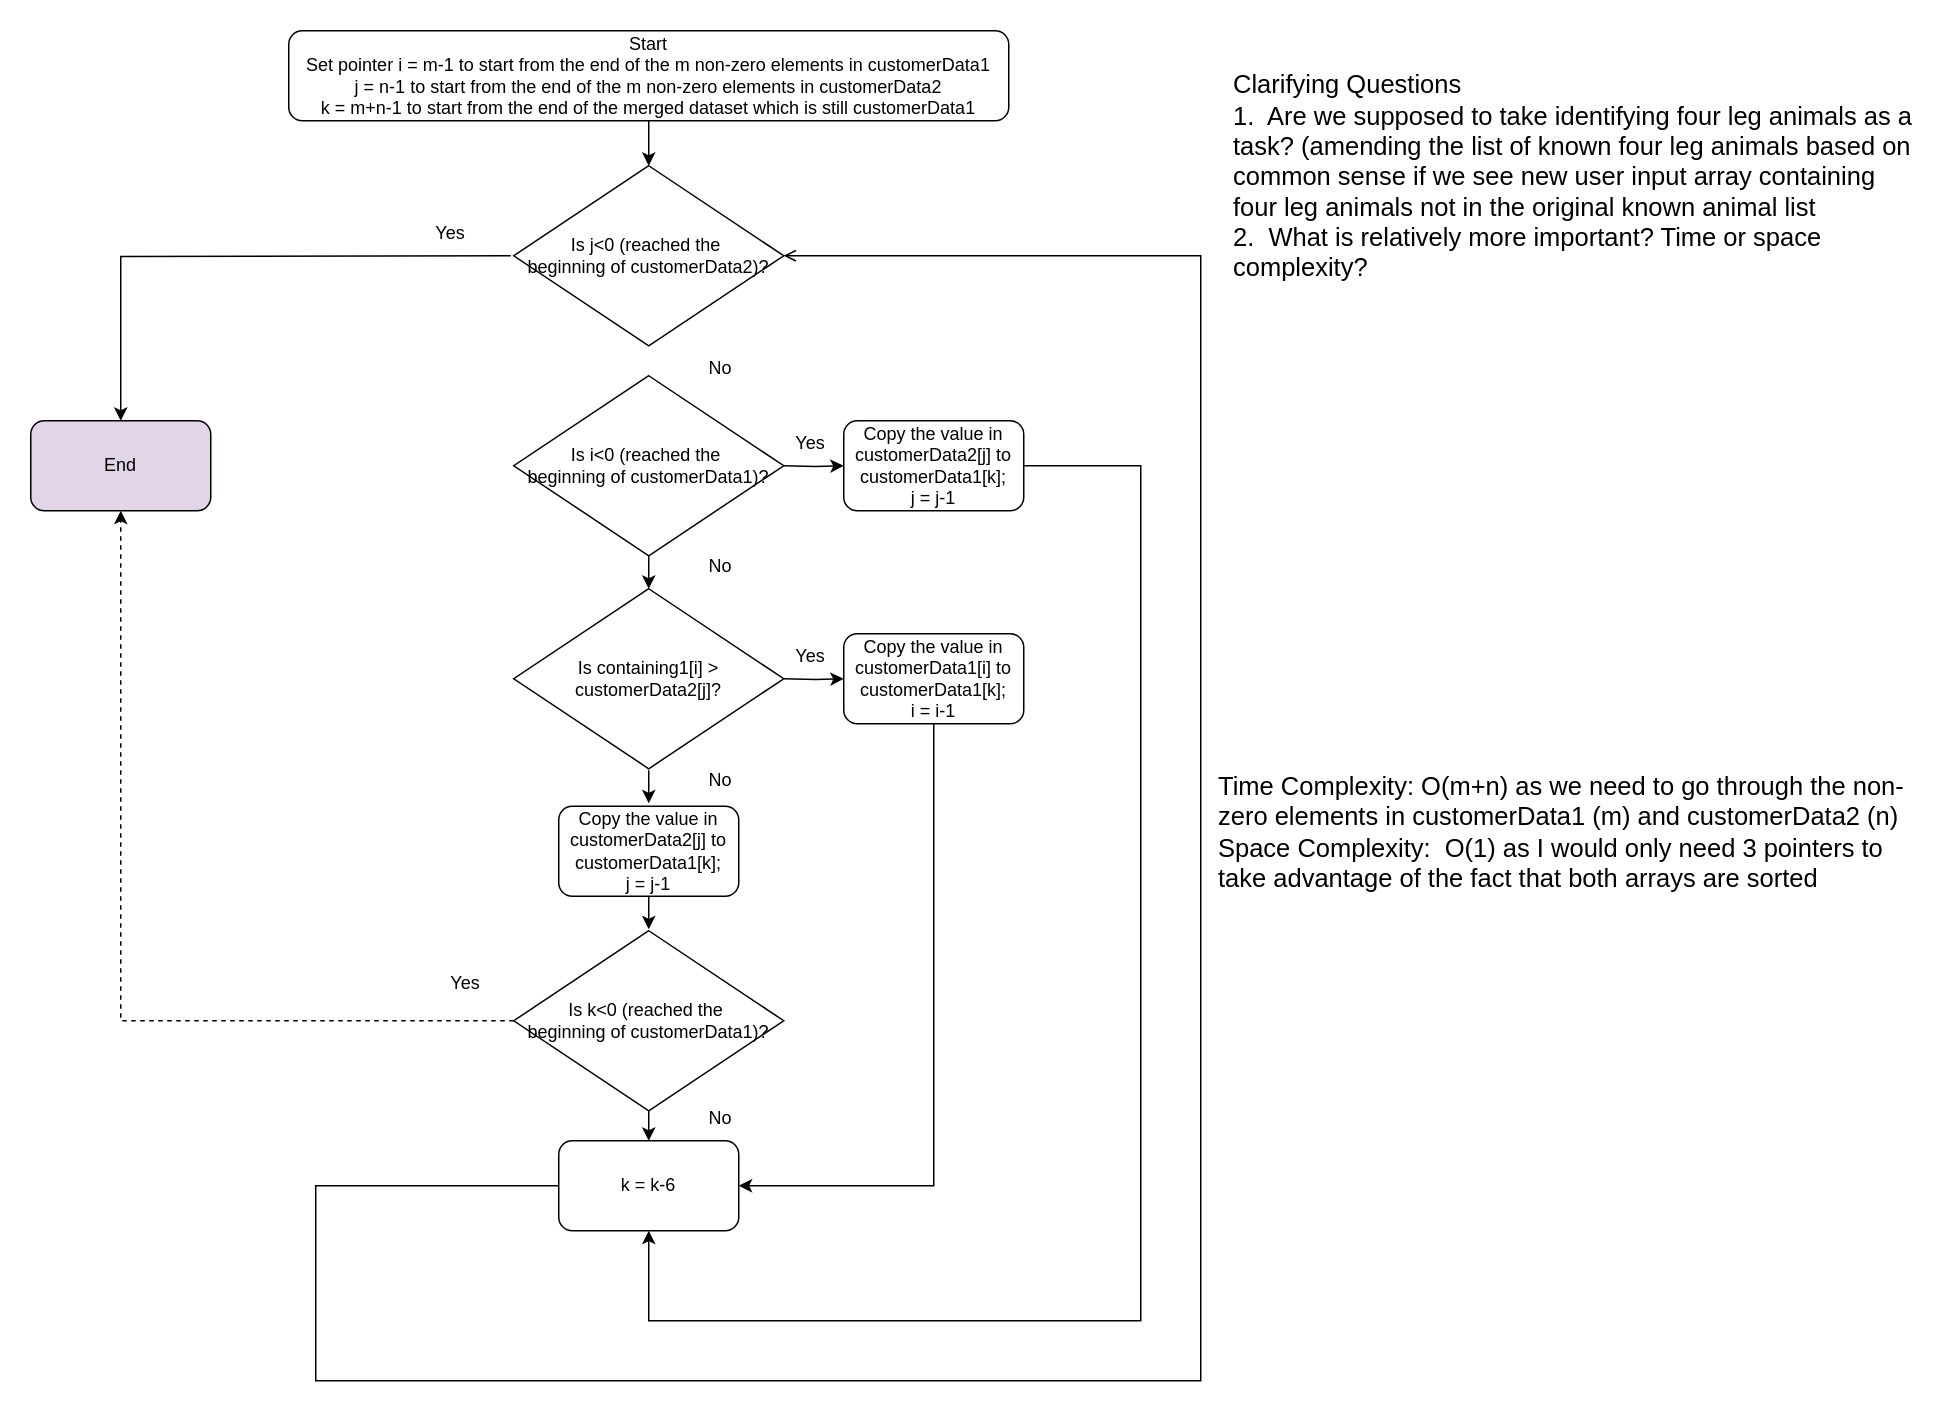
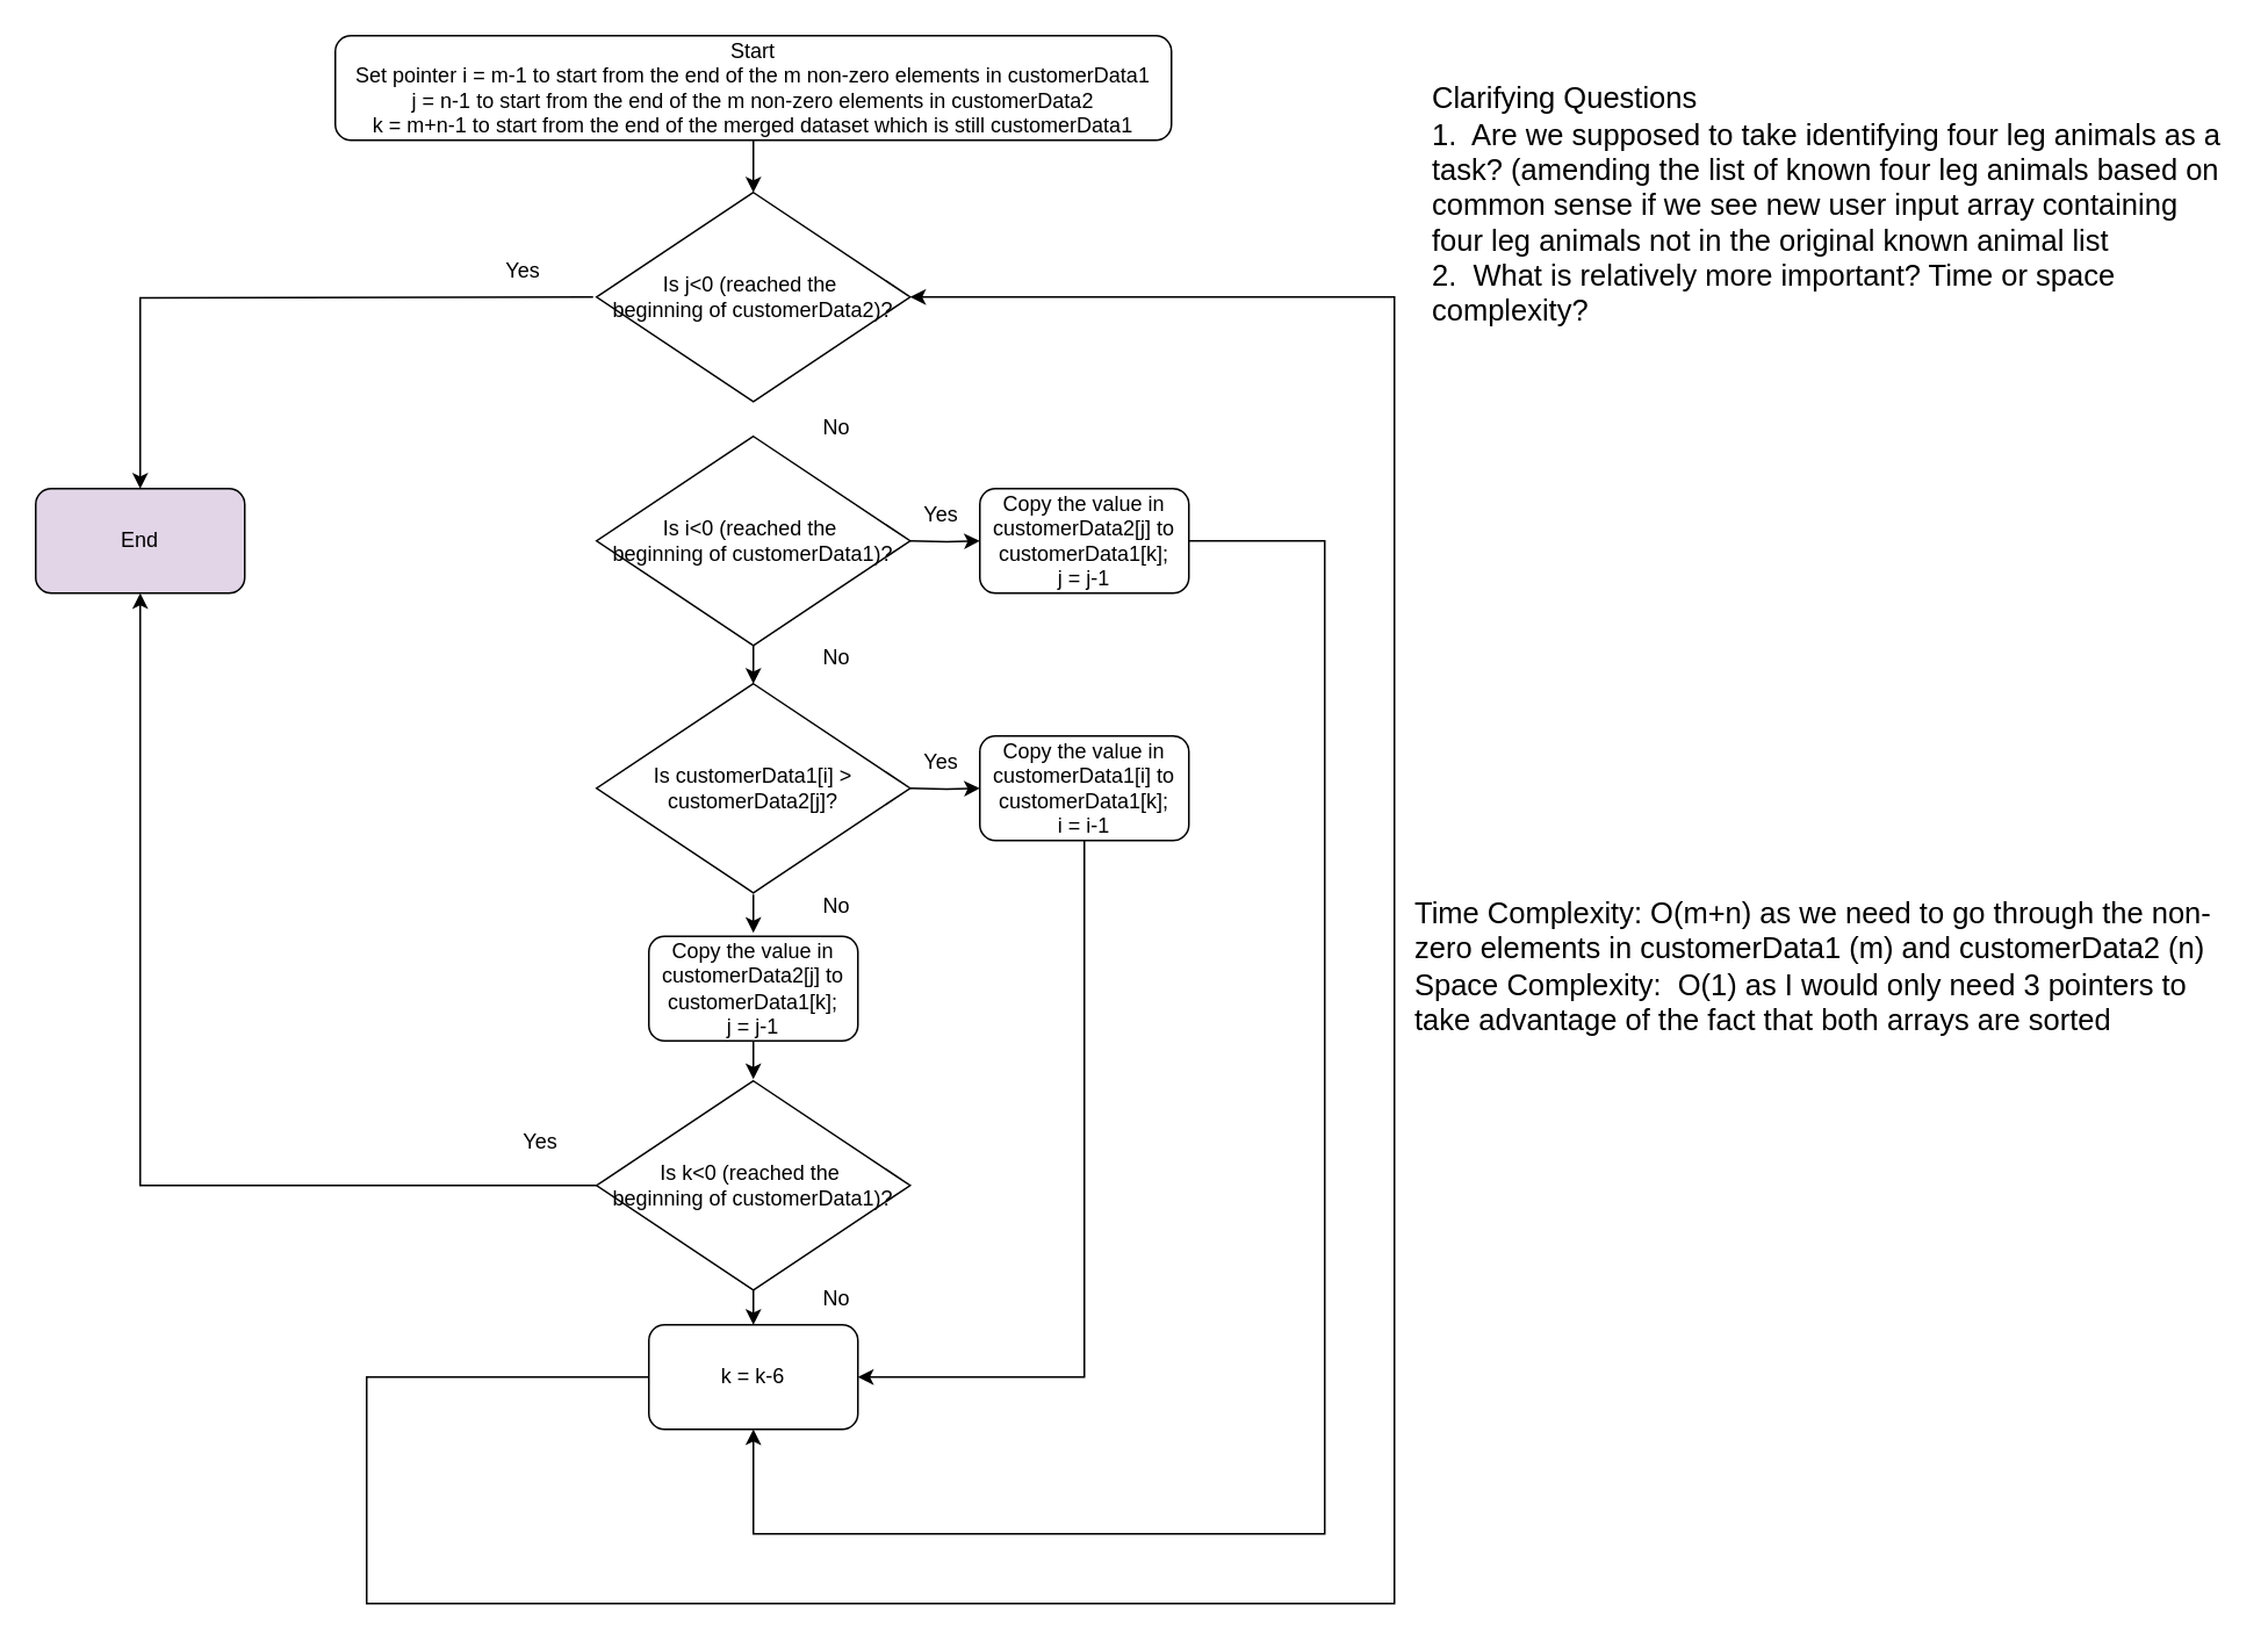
  <mxCell id="0" />
  <mxCell id="1" parent="0" />
  <mxCell id="2" value="&lt;font style=&quot;font-size: 17px;&quot;&gt;Clarifying Questions&lt;/font&gt;&lt;div style=&quot;font-size: 17px;&quot;&gt;&lt;font style=&quot;font-size: 17px;&quot;&gt;1.&amp;nbsp; Are we supposed to take identifying four leg animals as a task? (amending the list of known four leg animals based on common sense if we see new user input array containing four leg animals not in the original known animal list&lt;/font&gt;&lt;/div&gt;&lt;div style=&quot;font-size: 17px;&quot;&gt;&lt;font style=&quot;font-size: 17px;&quot;&gt;2.&amp;nbsp; What is relatively more important? Time or space complexity?&lt;/font&gt;&lt;/div&gt;" style="text;html=1;align=left;verticalAlign=middle;whiteSpace=wrap;rounded=0;" vertex="1" parent="1"><mxGeometry x="820" y="75" width="460" height="85" as="geometry" /></mxCell>
  <mxCell id="3" value="Start&lt;div&gt;Set pointer i = m-1 to start from the end of the m non-zero elements in customerData1&lt;br&gt;&lt;/div&gt;&lt;div&gt;j = n-1&lt;span style=&quot;background-color: initial;&quot;&gt;&amp;nbsp;&lt;/span&gt;&lt;span style=&quot;background-color: initial;&quot;&gt;to start from the end of the m non-zero elements in customerData2&lt;/span&gt;&lt;/div&gt;&lt;div&gt;&lt;span style=&quot;background-color: initial;&quot;&gt;k = m+n-1 to start from the end of the merged dataset which is still customerData1&lt;/span&gt;&lt;/div&gt;" style="rounded=1;whiteSpace=wrap;html=1;" vertex="1" parent="1"><mxGeometry x="192" y="20" width="480" height="60" as="geometry" /></mxCell>
  <mxCell id="4" value="" style="endArrow=classic;html=1;rounded=0;entryX=0.5;entryY=0;entryDx=0;entryDy=0;exitX=0.5;exitY=1;exitDx=0;exitDy=0;" edge="1" parent="1" source="3" target="6"><mxGeometry width="50" height="50" relative="1" as="geometry"><mxPoint x="442" y="100" as="sourcePoint" /><mxPoint x="62" y="40" as="targetPoint" /></mxGeometry></mxCell>
  <mxCell id="5" value="&lt;span style=&quot;font-size: 17px;&quot;&gt;Time Complexity: O(m+n) as we need to go through the non-zero elements in customerData1 (m) and customerData2 (n)&lt;/span&gt;&lt;div&gt;&lt;span style=&quot;font-size: 17px;&quot;&gt;Space Complexity:&amp;nbsp; O(1) as I would only need 3 pointers to take advantage of the fact that both arrays are sorted&lt;br&gt;&lt;/span&gt;&lt;/div&gt;" style="text;html=1;align=left;verticalAlign=middle;whiteSpace=wrap;rounded=0;" vertex="1" parent="1"><mxGeometry x="810" y="512" width="460" height="85" as="geometry" /></mxCell>
  <mxCell id="6" value="Is j&amp;lt;0 (reached the&amp;nbsp;&lt;div&gt;beginning of customerData2)?&lt;/div&gt;" style="rhombus;whiteSpace=wrap;html=1;" vertex="1" parent="1"><mxGeometry x="342" y="110" width="180" height="120" as="geometry" /></mxCell>
  <mxCell id="7" value="&lt;div&gt;End&lt;/div&gt;" style="rounded=1;whiteSpace=wrap;html=1;fillColor=#e1d5e7;" vertex="1" parent="1"><mxGeometry x="20" y="280" width="120" height="60" as="geometry" /></mxCell>
  <mxCell id="8" style="edgeStyle=orthogonalEdgeStyle;rounded=0;orthogonalLoop=1;jettySize=auto;html=1;entryX=0.5;entryY=0;entryDx=0;entryDy=0;" edge="1" parent="1" target="7"><mxGeometry relative="1" as="geometry"><mxPoint x="340" y="170" as="sourcePoint" /><mxPoint x="352" y="180" as="targetPoint" /></mxGeometry></mxCell>
  <mxCell id="9" value="Yes" style="text;html=1;align=center;verticalAlign=middle;whiteSpace=wrap;rounded=0;" vertex="1" parent="1"><mxGeometry x="270" y="140" width="60" height="30" as="geometry" /></mxCell>
  <mxCell id="10" value="No" style="text;html=1;align=center;verticalAlign=middle;whiteSpace=wrap;rounded=0;" vertex="1" parent="1"><mxGeometry x="450" y="230" width="60" height="30" as="geometry" /></mxCell>
  <mxCell id="11" value="Is i&amp;lt;0 (reached the&amp;nbsp;&lt;div&gt;beginning of customerData1)?&lt;/div&gt;" style="rhombus;whiteSpace=wrap;html=1;" vertex="1" parent="1"><mxGeometry x="342" y="250" width="180" height="120" as="geometry" /></mxCell>
  <mxCell id="12" value="&lt;div&gt;&lt;span style=&quot;background-color: initial;&quot;&gt;Copy the value in customerData2[j] to customerData1[k];&lt;/span&gt;&lt;br&gt;&lt;/div&gt;&lt;div&gt;j = j-1&lt;/div&gt;" style="rounded=1;whiteSpace=wrap;html=1;" vertex="1" parent="1"><mxGeometry x="562" y="280" width="120" height="60" as="geometry" /></mxCell>
  <mxCell id="13" style="edgeStyle=orthogonalEdgeStyle;rounded=0;orthogonalLoop=1;jettySize=auto;html=1;entryX=0;entryY=0.5;entryDx=0;entryDy=0;" edge="1" parent="1" target="12"><mxGeometry relative="1" as="geometry"><mxPoint x="522" y="310" as="sourcePoint" /><mxPoint x="352" y="320" as="targetPoint" /></mxGeometry></mxCell>
  <mxCell id="14" value="Yes" style="text;html=1;align=center;verticalAlign=middle;whiteSpace=wrap;rounded=0;" vertex="1" parent="1"><mxGeometry x="510" y="280" width="60" height="30" as="geometry" /></mxCell>
- <mxCell id="15" value="Is containing1[i] &amp;gt; customerData2[j]?" style="rhombus;whiteSpace=wrap;html=1;" vertex="1" parent="1"><mxGeometry x="342" y="392" width="180" height="120" as="geometry" /></mxCell>
+ <mxCell id="15" value="Is customerData1[i] &amp;gt; customerData2[j]?" style="rhombus;whiteSpace=wrap;html=1;" vertex="1" parent="1"><mxGeometry x="342" y="392" width="180" height="120" as="geometry" /></mxCell>
  <mxCell id="16" value="" style="endArrow=classic;html=1;rounded=0;entryX=0.5;entryY=0;entryDx=0;entryDy=0;exitX=0.5;exitY=1;exitDx=0;exitDy=0;" edge="1" parent="1" source="11" target="15"><mxGeometry width="50" height="50" relative="1" as="geometry"><mxPoint x="450" y="380" as="sourcePoint" /><mxPoint x="442" y="269" as="targetPoint" /></mxGeometry></mxCell>
  <mxCell id="17" value="No" style="text;html=1;align=center;verticalAlign=middle;whiteSpace=wrap;rounded=0;" vertex="1" parent="1"><mxGeometry x="450" y="362" width="60" height="30" as="geometry" /></mxCell>
  <mxCell id="18" value="&lt;div&gt;&lt;span style=&quot;background-color: initial;&quot;&gt;Copy the value in customerData1[i] to customerData1[k];&lt;/span&gt;&lt;br&gt;&lt;/div&gt;&lt;div&gt;i = i-1&lt;/div&gt;" style="rounded=1;whiteSpace=wrap;html=1;" vertex="1" parent="1"><mxGeometry x="562" y="422" width="120" height="60" as="geometry" /></mxCell>
  <mxCell id="19" style="edgeStyle=orthogonalEdgeStyle;rounded=0;orthogonalLoop=1;jettySize=auto;html=1;entryX=0;entryY=0.5;entryDx=0;entryDy=0;" edge="1" parent="1" target="18"><mxGeometry relative="1" as="geometry"><mxPoint x="522" y="452" as="sourcePoint" /><mxPoint x="352" y="462" as="targetPoint" /></mxGeometry></mxCell>
  <mxCell id="20" value="Yes" style="text;html=1;align=center;verticalAlign=middle;whiteSpace=wrap;rounded=0;" vertex="1" parent="1"><mxGeometry x="510" y="422" width="60" height="30" as="geometry" /></mxCell>
  <mxCell id="21" value="" style="endArrow=classic;html=1;rounded=0;entryX=0.5;entryY=0;entryDx=0;entryDy=0;exitX=0.5;exitY=1;exitDx=0;exitDy=0;" edge="1" parent="1"><mxGeometry width="50" height="50" relative="1" as="geometry"><mxPoint x="432" y="513" as="sourcePoint" /><mxPoint x="432" y="535" as="targetPoint" /></mxGeometry></mxCell>
  <mxCell id="22" value="No" style="text;html=1;align=center;verticalAlign=middle;whiteSpace=wrap;rounded=0;" vertex="1" parent="1"><mxGeometry x="450" y="505" width="60" height="30" as="geometry" /></mxCell>
  <mxCell id="23" value="&lt;div&gt;&lt;span style=&quot;background-color: initial;&quot;&gt;Copy the value in customerData2[j] to customerData1[k];&lt;/span&gt;&lt;br&gt;&lt;/div&gt;&lt;div&gt;j = j-1&lt;/div&gt;" style="rounded=1;whiteSpace=wrap;html=1;" vertex="1" parent="1"><mxGeometry x="372" y="537" width="120" height="60" as="geometry" /></mxCell>
  <mxCell id="24" value="" style="endArrow=classic;html=1;rounded=0;entryX=0.5;entryY=0;entryDx=0;entryDy=0;exitX=0.5;exitY=1;exitDx=0;exitDy=0;" edge="1" parent="1"><mxGeometry width="50" height="50" relative="1" as="geometry"><mxPoint x="432" y="597" as="sourcePoint" /><mxPoint x="432" y="619" as="targetPoint" /></mxGeometry></mxCell>
  <mxCell id="25" value="&lt;div&gt;k = k-6&lt;/div&gt;" style="rounded=1;whiteSpace=wrap;html=1;" vertex="1" parent="1"><mxGeometry x="372" y="760" width="120" height="60" as="geometry" /></mxCell>
  <mxCell id="26" value="" style="endArrow=classic;html=1;rounded=0;exitX=1;exitY=0.5;exitDx=0;exitDy=0;entryX=0.5;entryY=1;entryDx=0;entryDy=0;" edge="1" parent="1" source="12" target="25"><mxGeometry width="50" height="50" relative="1" as="geometry"><mxPoint x="590" y="380" as="sourcePoint" /><mxPoint x="640" y="330" as="targetPoint" /><Array as="points"><mxPoint x="760" y="310" /><mxPoint x="760" y="880" /><mxPoint x="432" y="880" /></Array></mxGeometry></mxCell>
  <mxCell id="27" value="Is k&amp;lt;0 (reached the&amp;nbsp;&lt;div&gt;beginning of customerData1)?&lt;/div&gt;" style="rhombus;whiteSpace=wrap;html=1;" vertex="1" parent="1"><mxGeometry x="342" y="620" width="180" height="120" as="geometry" /></mxCell>
  <mxCell id="28" value="" style="endArrow=classic;html=1;rounded=0;entryX=0.5;entryY=0;entryDx=0;entryDy=0;exitX=0.5;exitY=1;exitDx=0;exitDy=0;" edge="1" parent="1" source="27" target="25"><mxGeometry width="50" height="50" relative="1" as="geometry"><mxPoint x="442" y="607" as="sourcePoint" /><mxPoint x="442" y="629" as="targetPoint" /></mxGeometry></mxCell>
  <mxCell id="29" value="No" style="text;html=1;align=center;verticalAlign=middle;whiteSpace=wrap;rounded=0;" vertex="1" parent="1"><mxGeometry x="450" y="730" width="60" height="30" as="geometry" /></mxCell>
- <mxCell id="30" value="" style="endArrow=classic;html=1;rounded=0;exitX=0;exitY=0.5;exitDx=0;exitDy=0;entryX=0.5;entryY=1;entryDx=0;entryDy=0;dashed=1;" edge="1" parent="1" source="27" target="7"><mxGeometry width="50" height="50" relative="1" as="geometry"><mxPoint x="270" y="720" as="sourcePoint" /><mxPoint x="68" y="350" as="targetPoint" /><Array as="points"><mxPoint x="80" y="680" /></Array></mxGeometry></mxCell>
+ <mxCell id="30" value="" style="endArrow=classic;html=1;rounded=0;exitX=0;exitY=0.5;exitDx=0;exitDy=0;entryX=0.5;entryY=1;entryDx=0;entryDy=0;" edge="1" parent="1" source="27" target="7"><mxGeometry width="50" height="50" relative="1" as="geometry"><mxPoint x="270" y="720" as="sourcePoint" /><mxPoint x="68" y="350" as="targetPoint" /><Array as="points"><mxPoint x="80" y="680" /></Array></mxGeometry></mxCell>
  <mxCell id="31" value="Yes" style="text;html=1;align=center;verticalAlign=middle;whiteSpace=wrap;rounded=0;" vertex="1" parent="1"><mxGeometry x="280" y="640" width="60" height="30" as="geometry" /></mxCell>
  <mxCell id="32" value="" style="endArrow=classic;html=1;rounded=0;exitX=0.5;exitY=1;exitDx=0;exitDy=0;entryX=1;entryY=0.5;entryDx=0;entryDy=0;" edge="1" parent="1" source="18" target="25"><mxGeometry width="50" height="50" relative="1" as="geometry"><mxPoint x="692" y="320" as="sourcePoint" /><mxPoint x="502" y="800" as="targetPoint" /><Array as="points"><mxPoint x="622" y="790" /></Array></mxGeometry></mxCell>
- <mxCell id="33" value="" style="endArrow=open;html=1;rounded=0;exitX=0;exitY=0.5;exitDx=0;exitDy=0;entryX=1;entryY=0.5;entryDx=0;entryDy=0;" edge="1" parent="1" source="25" target="6"><mxGeometry width="50" height="50" relative="1" as="geometry"><mxPoint x="692" y="320" as="sourcePoint" /><mxPoint x="442" y="830" as="targetPoint" /><Array as="points"><mxPoint x="210" y="790" /><mxPoint x="210" y="920" /><mxPoint x="800" y="920" /><mxPoint x="800" y="170" /></Array></mxGeometry></mxCell>
+ <mxCell id="33" value="" style="endArrow=classic;html=1;rounded=0;exitX=0;exitY=0.5;exitDx=0;exitDy=0;entryX=1;entryY=0.5;entryDx=0;entryDy=0;" edge="1" parent="1" source="25" target="6"><mxGeometry width="50" height="50" relative="1" as="geometry"><mxPoint x="692" y="320" as="sourcePoint" /><mxPoint x="442" y="830" as="targetPoint" /><Array as="points"><mxPoint x="210" y="790" /><mxPoint x="210" y="920" /><mxPoint x="800" y="920" /><mxPoint x="800" y="170" /></Array></mxGeometry></mxCell>
